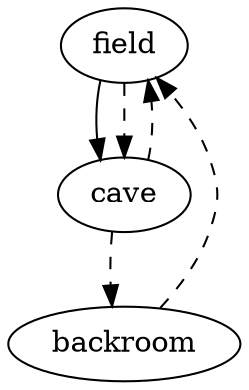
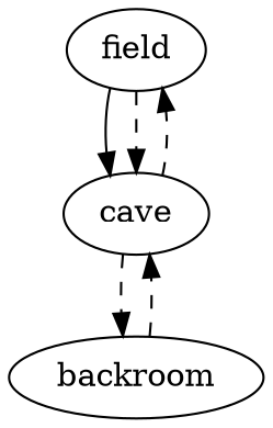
  digraph {
    edge [style=dashed]
    field
    cave
    backroom
    field -> cave [style=""]
    field -> cave
    cave -> field
    cave -> backroom
-   backroom -> field
+   backroom -> cave
  }
